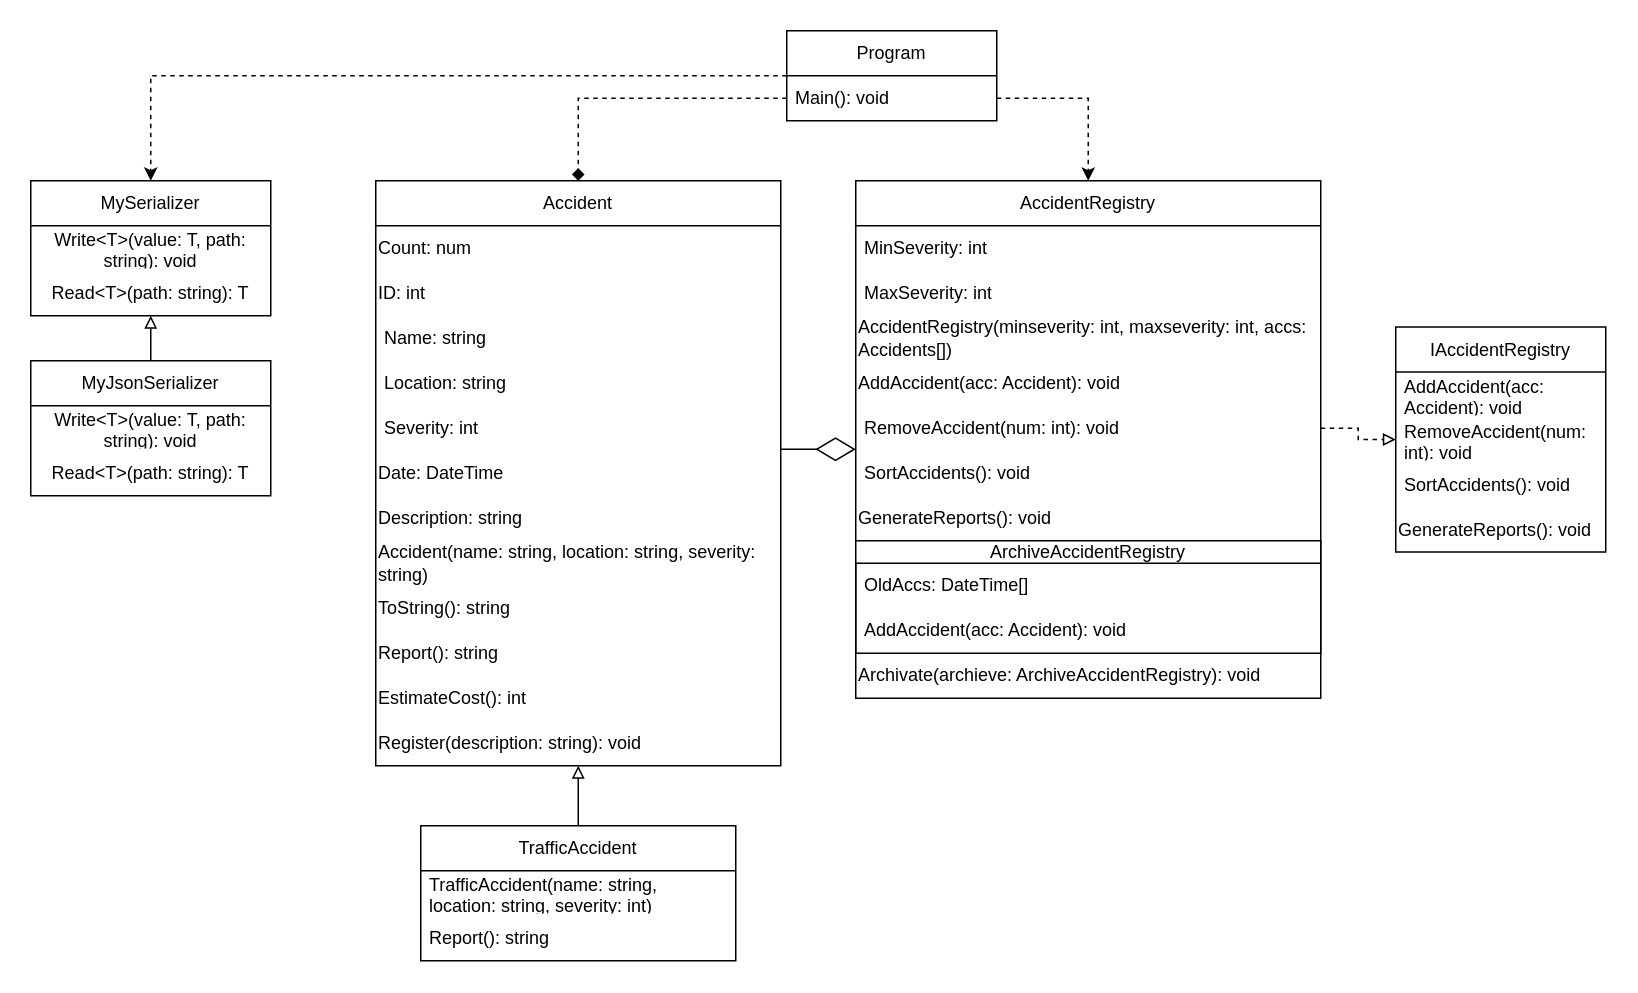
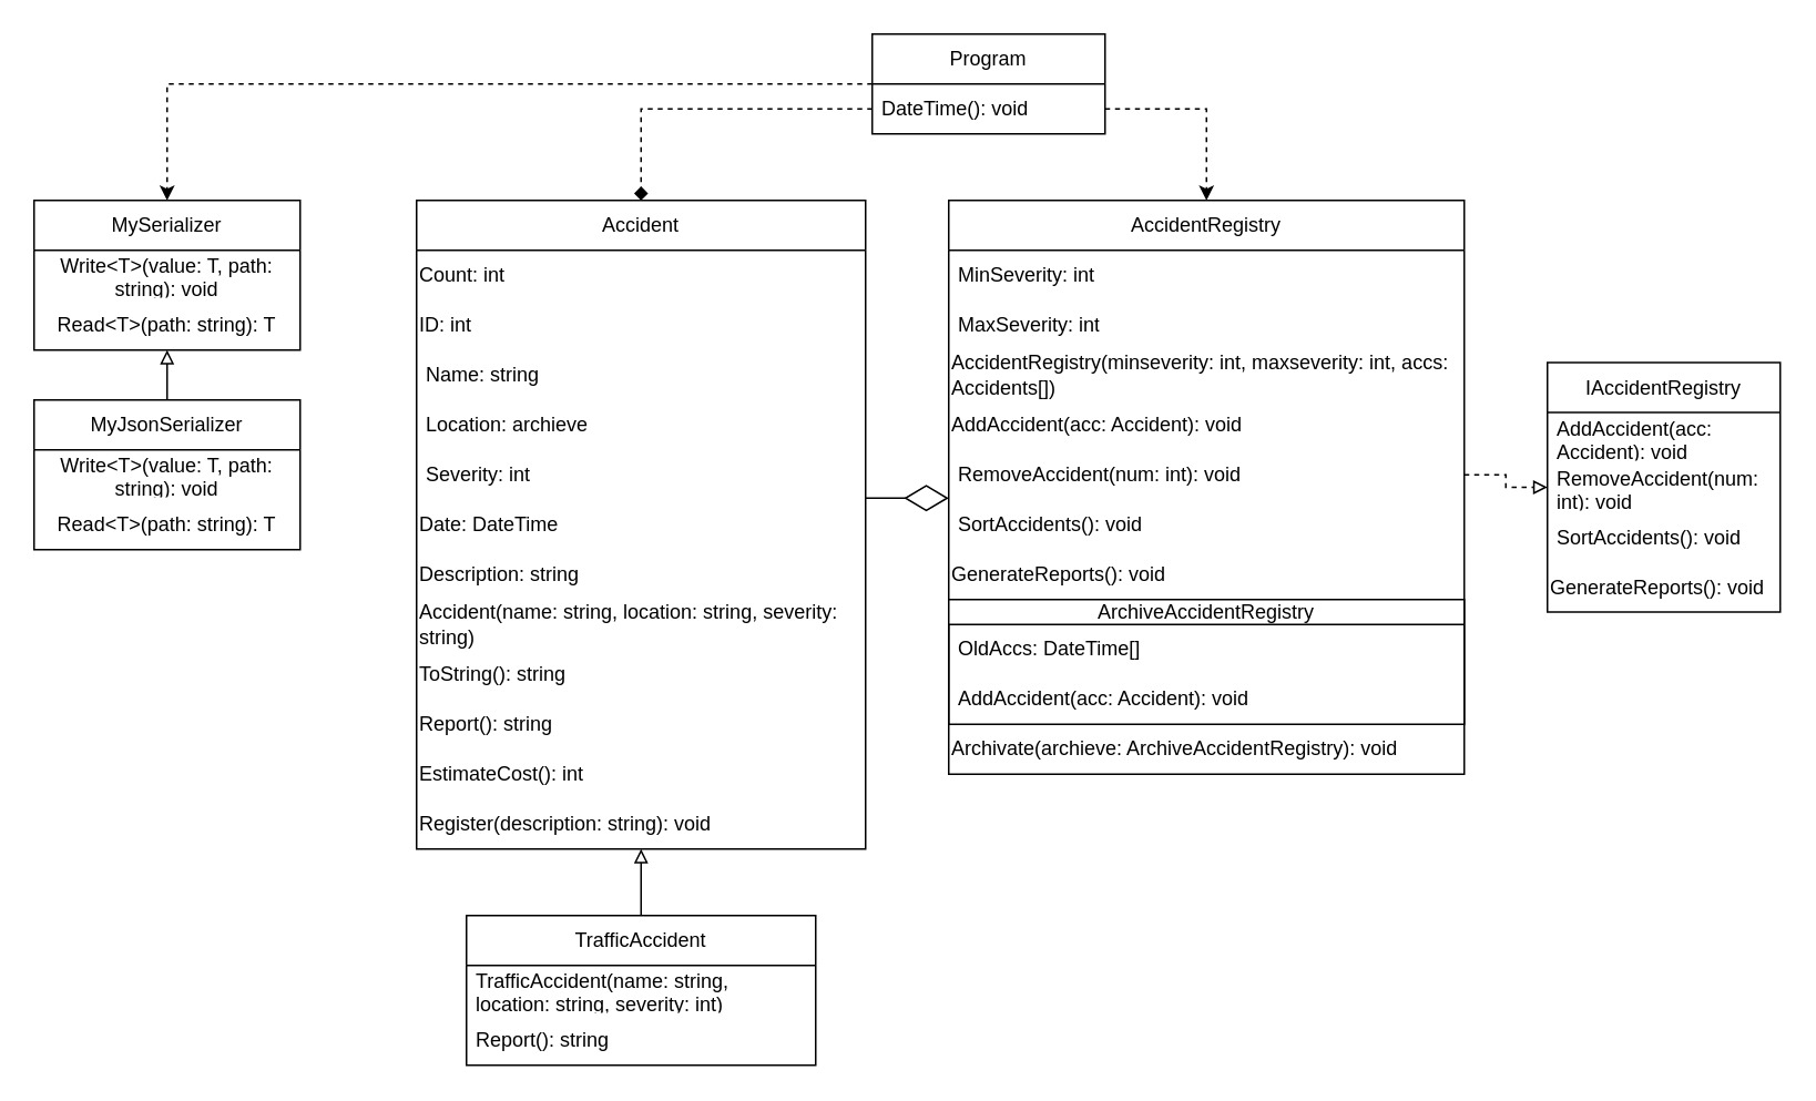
  <mxCell id="0" />
  <mxCell id="1" parent="0" />
  <mxCell id="2" style="edgeStyle=orthogonalEdgeStyle;rounded=0;orthogonalLoop=1;jettySize=auto;html=1;entryX=0.5;entryY=0;entryDx=0;entryDy=0;dashed=1;" edge="1" parent="1" source="3" target="23"><mxGeometry relative="1" as="geometry" /></mxCell>
  <mxCell id="3" value="Program" style="swimlane;fontStyle=0;childLayout=stackLayout;horizontal=1;startSize=30;horizontalStack=0;resizeParent=1;resizeParentMax=0;resizeLast=0;collapsible=1;marginBottom=0;whiteSpace=wrap;html=1;" vertex="1" parent="1"><mxGeometry x="524" y="20" width="140" height="60" as="geometry" /></mxCell>
- <mxCell id="4" value="Main(): void" style="text;strokeColor=none;fillColor=none;align=left;verticalAlign=middle;spacingLeft=4;spacingRight=4;overflow=hidden;points=[[0,0.5],[1,0.5]];portConstraint=eastwest;rotatable=0;whiteSpace=wrap;html=1;" vertex="1" parent="3"><mxGeometry y="30" width="140" height="30" as="geometry" /></mxCell>
+ <mxCell id="4" value="DateTime(): void" style="text;strokeColor=none;fillColor=none;align=left;verticalAlign=middle;spacingLeft=4;spacingRight=4;overflow=hidden;points=[[0,0.5],[1,0.5]];portConstraint=eastwest;rotatable=0;whiteSpace=wrap;html=1;" vertex="1" parent="3"><mxGeometry y="30" width="140" height="30" as="geometry" /></mxCell>
  <mxCell id="5" value="Accident" style="swimlane;fontStyle=0;childLayout=stackLayout;horizontal=1;startSize=30;horizontalStack=0;resizeParent=1;resizeParentMax=0;resizeLast=0;collapsible=1;marginBottom=0;whiteSpace=wrap;html=1;" vertex="1" parent="1"><mxGeometry x="250" y="120" width="270" height="390" as="geometry" /></mxCell>
- <mxCell id="6" value="Count: num" style="text;html=1;align=left;verticalAlign=middle;whiteSpace=wrap;rounded=0;" vertex="1" parent="5"><mxGeometry y="30" width="270" height="30" as="geometry" /></mxCell>
+ <mxCell id="6" value="Count: int" style="text;html=1;align=left;verticalAlign=middle;whiteSpace=wrap;rounded=0;" vertex="1" parent="5"><mxGeometry y="30" width="270" height="30" as="geometry" /></mxCell>
  <mxCell id="7" value="ID: int" style="text;html=1;align=left;verticalAlign=middle;whiteSpace=wrap;rounded=0;" vertex="1" parent="5"><mxGeometry y="60" width="270" height="30" as="geometry" /></mxCell>
  <mxCell id="8" value="Name: string" style="text;strokeColor=none;fillColor=none;align=left;verticalAlign=middle;spacingLeft=4;spacingRight=4;overflow=hidden;points=[[0,0.5],[1,0.5]];portConstraint=eastwest;rotatable=0;whiteSpace=wrap;html=1;" vertex="1" parent="5"><mxGeometry y="90" width="270" height="30" as="geometry" /></mxCell>
- <mxCell id="9" value="Location: string" style="text;strokeColor=none;fillColor=none;align=left;verticalAlign=middle;spacingLeft=4;spacingRight=4;overflow=hidden;points=[[0,0.5],[1,0.5]];portConstraint=eastwest;rotatable=0;whiteSpace=wrap;html=1;" vertex="1" parent="5"><mxGeometry y="120" width="270" height="30" as="geometry" /></mxCell>
+ <mxCell id="9" value="Location: archieve" style="text;strokeColor=none;fillColor=none;align=left;verticalAlign=middle;spacingLeft=4;spacingRight=4;overflow=hidden;points=[[0,0.5],[1,0.5]];portConstraint=eastwest;rotatable=0;whiteSpace=wrap;html=1;" vertex="1" parent="5"><mxGeometry y="120" width="270" height="30" as="geometry" /></mxCell>
  <mxCell id="10" value="Severity: int" style="text;strokeColor=none;fillColor=none;align=left;verticalAlign=middle;spacingLeft=4;spacingRight=4;overflow=hidden;points=[[0,0.5],[1,0.5]];portConstraint=eastwest;rotatable=0;whiteSpace=wrap;html=1;" vertex="1" parent="5"><mxGeometry y="150" width="270" height="30" as="geometry" /></mxCell>
  <mxCell id="11" value="Date: DateTime" style="text;html=1;align=left;verticalAlign=middle;whiteSpace=wrap;rounded=0;" vertex="1" parent="5"><mxGeometry y="180" width="270" height="30" as="geometry" /></mxCell>
  <mxCell id="12" value="Description: string" style="text;html=1;align=left;verticalAlign=middle;whiteSpace=wrap;rounded=0;" vertex="1" parent="5"><mxGeometry y="210" width="270" height="30" as="geometry" /></mxCell>
  <mxCell id="13" value="Accident(name: string, location: string, severity: string)" style="text;html=1;align=left;verticalAlign=middle;whiteSpace=wrap;rounded=0;" vertex="1" parent="5"><mxGeometry y="240" width="270" height="30" as="geometry" /></mxCell>
  <mxCell id="14" value="ToString(): string" style="text;html=1;align=left;verticalAlign=middle;whiteSpace=wrap;rounded=0;" vertex="1" parent="5"><mxGeometry y="270" width="270" height="30" as="geometry" /></mxCell>
  <mxCell id="15" value="Report(): string" style="text;html=1;align=left;verticalAlign=middle;whiteSpace=wrap;rounded=0;" vertex="1" parent="5"><mxGeometry y="300" width="270" height="30" as="geometry" /></mxCell>
  <mxCell id="16" value="EstimateCost(): int" style="text;html=1;align=left;verticalAlign=middle;whiteSpace=wrap;rounded=0;" vertex="1" parent="5"><mxGeometry y="330" width="270" height="30" as="geometry" /></mxCell>
  <mxCell id="17" value="Register(description: string): void" style="text;html=1;align=left;verticalAlign=middle;whiteSpace=wrap;rounded=0;" vertex="1" parent="5"><mxGeometry y="360" width="270" height="30" as="geometry" /></mxCell>
  <mxCell id="18" value="IAccidentRegistry" style="swimlane;fontStyle=0;childLayout=stackLayout;horizontal=1;startSize=30;horizontalStack=0;resizeParent=1;resizeParentMax=0;resizeLast=0;collapsible=1;marginBottom=0;whiteSpace=wrap;html=1;" vertex="1" parent="1"><mxGeometry x="930" y="217.5" width="140" height="150" as="geometry" /></mxCell>
  <mxCell id="19" value="AddAccident(acc: Accident): void" style="text;strokeColor=none;fillColor=none;align=left;verticalAlign=middle;spacingLeft=4;spacingRight=4;overflow=hidden;points=[[0,0.5],[1,0.5]];portConstraint=eastwest;rotatable=0;whiteSpace=wrap;html=1;" vertex="1" parent="18"><mxGeometry y="30" width="140" height="30" as="geometry" /></mxCell>
  <mxCell id="20" value="RemoveAccident(num: int): void" style="text;strokeColor=none;fillColor=none;align=left;verticalAlign=middle;spacingLeft=4;spacingRight=4;overflow=hidden;points=[[0,0.5],[1,0.5]];portConstraint=eastwest;rotatable=0;whiteSpace=wrap;html=1;" vertex="1" parent="18"><mxGeometry y="60" width="140" height="30" as="geometry" /></mxCell>
  <mxCell id="21" value="SortAccidents(): void" style="text;strokeColor=none;fillColor=none;align=left;verticalAlign=middle;spacingLeft=4;spacingRight=4;overflow=hidden;points=[[0,0.5],[1,0.5]];portConstraint=eastwest;rotatable=0;whiteSpace=wrap;html=1;" vertex="1" parent="18"><mxGeometry y="90" width="140" height="30" as="geometry" /></mxCell>
  <mxCell id="22" value="GenerateReports(): void" style="text;html=1;align=left;verticalAlign=middle;whiteSpace=wrap;rounded=0;" vertex="1" parent="18"><mxGeometry y="120" width="140" height="30" as="geometry" /></mxCell>
  <mxCell id="23" value="MySerializer" style="swimlane;fontStyle=0;childLayout=stackLayout;horizontal=1;startSize=30;horizontalStack=0;resizeParent=1;resizeParentMax=0;resizeLast=0;collapsible=1;marginBottom=0;whiteSpace=wrap;html=1;" vertex="1" parent="1"><mxGeometry x="20" y="120" width="160" height="90" as="geometry" /></mxCell>
  <mxCell id="24" value="Write&amp;lt;T&amp;gt;(value: T, path: string): void" style="text;strokeColor=none;fillColor=none;align=center;verticalAlign=middle;spacingLeft=4;spacingRight=4;overflow=hidden;points=[[0,0.5],[1,0.5]];portConstraint=eastwest;rotatable=0;whiteSpace=wrap;html=1;" vertex="1" parent="23"><mxGeometry y="30" width="160" height="30" as="geometry" /></mxCell>
  <mxCell id="25" value="Read&amp;lt;T&amp;gt;(path: string): T" style="text;strokeColor=none;fillColor=none;align=center;verticalAlign=middle;spacingLeft=4;spacingRight=4;overflow=hidden;points=[[0,0.5],[1,0.5]];portConstraint=eastwest;rotatable=0;whiteSpace=wrap;html=1;" vertex="1" parent="23"><mxGeometry y="60" width="160" height="30" as="geometry" /></mxCell>
  <mxCell id="26" value="MyJsonSerializer" style="swimlane;fontStyle=0;childLayout=stackLayout;horizontal=1;startSize=30;horizontalStack=0;resizeParent=1;resizeParentMax=0;resizeLast=0;collapsible=1;marginBottom=0;whiteSpace=wrap;html=1;" vertex="1" parent="1"><mxGeometry x="20" y="240" width="160" height="90" as="geometry" /></mxCell>
  <mxCell id="27" value="Write&amp;lt;T&amp;gt;(value: T, path: string): void" style="text;strokeColor=none;fillColor=none;align=center;verticalAlign=middle;spacingLeft=4;spacingRight=4;overflow=hidden;points=[[0,0.5],[1,0.5]];portConstraint=eastwest;rotatable=0;whiteSpace=wrap;html=1;" vertex="1" parent="26"><mxGeometry y="30" width="160" height="30" as="geometry" /></mxCell>
  <mxCell id="28" value="Read&amp;lt;T&amp;gt;(path: string): T" style="text;strokeColor=none;fillColor=none;align=center;verticalAlign=middle;spacingLeft=4;spacingRight=4;overflow=hidden;points=[[0,0.5],[1,0.5]];portConstraint=eastwest;rotatable=0;whiteSpace=wrap;html=1;" vertex="1" parent="26"><mxGeometry y="60" width="160" height="30" as="geometry" /></mxCell>
  <mxCell id="29" style="edgeStyle=orthogonalEdgeStyle;rounded=0;orthogonalLoop=1;jettySize=auto;html=1;entryX=0.5;entryY=1;entryDx=0;entryDy=0;entryPerimeter=0;endArrow=block;endFill=0;" edge="1" parent="1" source="26" target="25"><mxGeometry relative="1" as="geometry" /></mxCell>
  <mxCell id="30" style="edgeStyle=orthogonalEdgeStyle;rounded=0;orthogonalLoop=1;jettySize=auto;html=1;entryX=0.5;entryY=1;entryDx=0;entryDy=0;endArrow=block;endFill=0;" edge="1" parent="1" source="31" target="17"><mxGeometry relative="1" as="geometry" /></mxCell>
  <mxCell id="31" value="TrafficAccident" style="swimlane;fontStyle=0;childLayout=stackLayout;horizontal=1;startSize=30;horizontalStack=0;resizeParent=1;resizeParentMax=0;resizeLast=0;collapsible=1;marginBottom=0;whiteSpace=wrap;html=1;" vertex="1" parent="1"><mxGeometry x="280" y="550" width="210" height="90" as="geometry" /></mxCell>
  <mxCell id="32" value="TrafficAccident(name: string, location: string, severity: int)" style="text;strokeColor=none;fillColor=none;align=left;verticalAlign=middle;spacingLeft=4;spacingRight=4;overflow=hidden;points=[[0,0.5],[1,0.5]];portConstraint=eastwest;rotatable=0;whiteSpace=wrap;html=1;" vertex="1" parent="31"><mxGeometry y="30" width="210" height="30" as="geometry" /></mxCell>
  <mxCell id="33" value="Report(): string" style="text;strokeColor=none;fillColor=none;align=left;verticalAlign=middle;spacingLeft=4;spacingRight=4;overflow=hidden;points=[[0,0.5],[1,0.5]];portConstraint=eastwest;rotatable=0;whiteSpace=wrap;html=1;" vertex="1" parent="31"><mxGeometry y="60" width="210" height="30" as="geometry" /></mxCell>
  <mxCell id="34" value="AccidentRegistry" style="swimlane;fontStyle=0;childLayout=stackLayout;horizontal=1;startSize=30;horizontalStack=0;resizeParent=1;resizeParentMax=0;resizeLast=0;collapsible=1;marginBottom=0;whiteSpace=wrap;html=1;" vertex="1" parent="1"><mxGeometry x="570" y="120" width="310" height="345" as="geometry" /></mxCell>
  <mxCell id="35" value="MinSeverity: int" style="text;strokeColor=none;fillColor=none;align=left;verticalAlign=middle;spacingLeft=4;spacingRight=4;overflow=hidden;points=[[0,0.5],[1,0.5]];portConstraint=eastwest;rotatable=0;whiteSpace=wrap;html=1;" vertex="1" parent="34"><mxGeometry y="30" width="310" height="30" as="geometry" /></mxCell>
  <mxCell id="36" value="MaxSeverity: int" style="text;strokeColor=none;fillColor=none;align=left;verticalAlign=middle;spacingLeft=4;spacingRight=4;overflow=hidden;points=[[0,0.5],[1,0.5]];portConstraint=eastwest;rotatable=0;whiteSpace=wrap;html=1;" vertex="1" parent="34"><mxGeometry y="60" width="310" height="30" as="geometry" /></mxCell>
  <mxCell id="37" value="AccidentRegistry(minseverity: int, maxseverity: int, accs: Accidents[])" style="text;html=1;align=left;verticalAlign=middle;whiteSpace=wrap;rounded=0;" vertex="1" parent="34"><mxGeometry y="90" width="310" height="30" as="geometry" /></mxCell>
  <mxCell id="38" value="AddAccident(acc: Accident): void" style="text;html=1;align=left;verticalAlign=middle;whiteSpace=wrap;rounded=0;" vertex="1" parent="34"><mxGeometry y="120" width="310" height="30" as="geometry" /></mxCell>
  <mxCell id="39" value="RemoveAccident(num: int): void" style="text;strokeColor=none;fillColor=none;align=left;verticalAlign=middle;spacingLeft=4;spacingRight=4;overflow=hidden;points=[[0,0.5],[1,0.5]];portConstraint=eastwest;rotatable=0;whiteSpace=wrap;html=1;" vertex="1" parent="34"><mxGeometry y="150" width="310" height="30" as="geometry" /></mxCell>
  <mxCell id="40" value="SortAccidents(): void" style="text;strokeColor=none;fillColor=none;align=left;verticalAlign=middle;spacingLeft=4;spacingRight=4;overflow=hidden;points=[[0,0.5],[1,0.5]];portConstraint=eastwest;rotatable=0;whiteSpace=wrap;html=1;" vertex="1" parent="34"><mxGeometry y="180" width="310" height="30" as="geometry" /></mxCell>
  <mxCell id="41" value="GenerateReports(): void" style="text;html=1;align=left;verticalAlign=middle;whiteSpace=wrap;rounded=0;" vertex="1" parent="34"><mxGeometry y="210" width="310" height="30" as="geometry" /></mxCell>
  <mxCell id="42" value="ArchiveAccidentRegistry" style="swimlane;fontStyle=0;childLayout=stackLayout;horizontal=1;startSize=15;horizontalStack=0;resizeParent=1;resizeParentMax=0;resizeLast=0;collapsible=1;marginBottom=0;whiteSpace=wrap;html=1;" vertex="1" parent="34"><mxGeometry y="240" width="310" height="75" as="geometry" /></mxCell>
  <mxCell id="43" value="OldAccs: DateTime[]" style="text;strokeColor=none;fillColor=none;align=left;verticalAlign=middle;spacingLeft=4;spacingRight=4;overflow=hidden;points=[[0,0.5],[1,0.5]];portConstraint=eastwest;rotatable=0;whiteSpace=wrap;html=1;" vertex="1" parent="42"><mxGeometry y="15" width="310" height="30" as="geometry" /></mxCell>
  <mxCell id="44" value="AddAccident(acc: Accident): void" style="text;strokeColor=none;fillColor=none;align=left;verticalAlign=middle;spacingLeft=4;spacingRight=4;overflow=hidden;points=[[0,0.5],[1,0.5]];portConstraint=eastwest;rotatable=0;whiteSpace=wrap;html=1;" vertex="1" parent="42"><mxGeometry y="45" width="310" height="30" as="geometry" /></mxCell>
  <mxCell id="45" value="Archivate(archieve: ArchiveAccidentRegistry): void" style="text;html=1;align=left;verticalAlign=middle;whiteSpace=wrap;rounded=0;" vertex="1" parent="34"><mxGeometry y="315" width="310" height="30" as="geometry" /></mxCell>
  <mxCell id="46" style="edgeStyle=orthogonalEdgeStyle;rounded=0;orthogonalLoop=1;jettySize=auto;html=1;entryX=0;entryY=0.5;entryDx=0;entryDy=0;dashed=1;endArrow=block;endFill=0;" edge="1" parent="1" source="39" target="20"><mxGeometry relative="1" as="geometry" /></mxCell>
  <mxCell id="47" style="edgeStyle=orthogonalEdgeStyle;rounded=0;orthogonalLoop=1;jettySize=auto;html=1;entryX=0.5;entryY=0;entryDx=0;entryDy=0;dashed=1;endArrow=diamond;" edge="1" parent="1" source="4" target="5"><mxGeometry relative="1" as="geometry" /></mxCell>
  <mxCell id="48" style="edgeStyle=orthogonalEdgeStyle;rounded=0;orthogonalLoop=1;jettySize=auto;html=1;dashed=1;" edge="1" parent="1" source="4" target="34"><mxGeometry relative="1" as="geometry" /></mxCell>
  <mxCell id="49" style="edgeStyle=orthogonalEdgeStyle;rounded=0;orthogonalLoop=1;jettySize=auto;html=1;entryX=0;entryY=0.5;entryDx=0;entryDy=0;strokeColor=none;endArrow=diamondThin;endFill=0;endSize=24;" edge="1" parent="1" source="11" target="40"><mxGeometry relative="1" as="geometry" /></mxCell>
  <mxCell id="50" value="" style="endArrow=diamondThin;endFill=0;endSize=24;html=1;rounded=0;" edge="1" parent="1"><mxGeometry width="160" relative="1" as="geometry"><mxPoint x="520" y="299" as="sourcePoint" /><mxPoint x="570" y="299" as="targetPoint" /><Array as="points" /></mxGeometry></mxCell>
